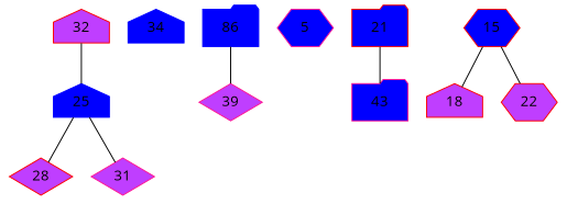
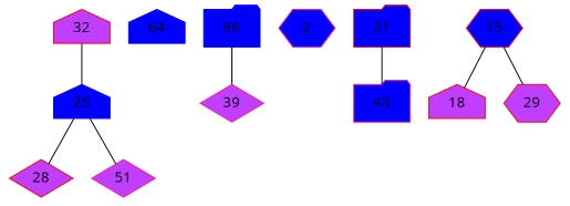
  strict graph {
    fontname="Open Sans"
    node [color=red fillcolor=blue1 fontname="Open Sans" shape=house style=filled]
    edge [fontname="Open Sans"]
    n1 [fillcolor=darkorchid1 label=32]
    n2 [color=blue label=25]
    n3 [fillcolor=darkorchid1 label=28 shape=diamond]
-   n4 [color=deeppink fillcolor=darkorchid1 label=31 shape=diamond]
-   n5 [color=blue label=34]
+   n4 [color=deeppink fillcolor=darkorchid1 label=51 shape=diamond]
+   n5 [color=blue label=64]
    n6 [color=blue label=86 shape=folder]
    n7 [color=deeppink fillcolor=darkorchid1 label=39 shape=diamond]
-   n8 [color=deeppink label=5 shape=hexagon]
+   n8 [color=deeppink label=2 shape=hexagon]
    n9 [color=deeppink label=43 shape=folder]
    n10 [label=15 shape=hexagon]
    n11 [fillcolor=darkorchid1 label=18]
-   n12 [fillcolor=darkorchid1 label=22 shape=hexagon]
+   n12 [fillcolor=darkorchid1 label=29 shape=hexagon]
    n13 [label=21 shape=folder]
    n1 -- n2
    n2 -- n3
    n2 -- n4
    n6 -- n7
    n10 -- n11
    n10 -- n12
    n13 -- n9
  }
